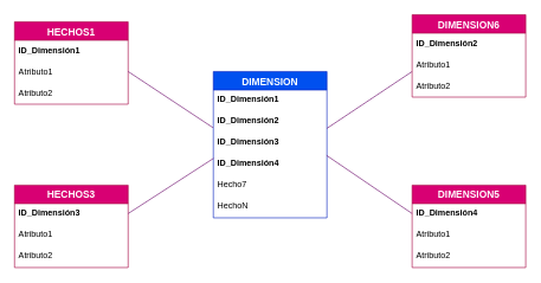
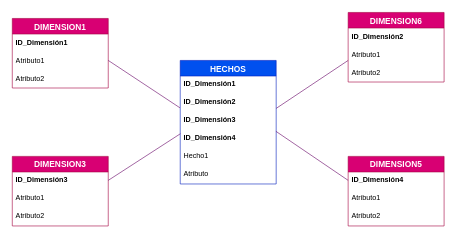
  <mxCell id="0" />
  <mxCell id="1" parent="0" />
- <mxCell id="2" value="DIMENSION" style="swimlane;fontStyle=1;childLayout=stackLayout;horizontal=1;startSize=26;horizontalStack=0;resizeParent=1;resizeParentMax=0;resizeLast=0;collapsible=1;marginBottom=0;align=center;fontSize=14;fillColor=#0050ef;strokeColor=#001DBC;fontColor=#ffffff;" parent="1" vertex="1"><mxGeometry x="300" y="100" width="160" height="206" as="geometry" /></mxCell>
+ <mxCell id="2" value="HECHOS" style="swimlane;fontStyle=1;childLayout=stackLayout;horizontal=1;startSize=26;horizontalStack=0;resizeParent=1;resizeParentMax=0;resizeLast=0;collapsible=1;marginBottom=0;align=center;fontSize=14;fillColor=#0050ef;strokeColor=#001DBC;fontColor=#ffffff;" parent="1" vertex="1"><mxGeometry x="300" y="100" width="160" height="206" as="geometry" /></mxCell>
  <mxCell id="3" value="ID_Dimensión1" style="text;strokeColor=none;fillColor=none;spacingLeft=4;spacingRight=4;overflow=hidden;rotatable=0;points=[[0,0.5],[1,0.5]];portConstraint=eastwest;fontSize=12;fontStyle=1" parent="2" vertex="1"><mxGeometry y="26" width="160" height="30" as="geometry" /></mxCell>
  <mxCell id="4" value="ID_Dimensión2" style="text;strokeColor=none;fillColor=none;spacingLeft=4;spacingRight=4;overflow=hidden;rotatable=0;points=[[0,0.5],[1,0.5]];portConstraint=eastwest;fontSize=12;fontStyle=1" parent="2" vertex="1"><mxGeometry y="56" width="160" height="30" as="geometry" /></mxCell>
  <mxCell id="5" value="ID_Dimensión3" style="text;strokeColor=none;fillColor=none;spacingLeft=4;spacingRight=4;overflow=hidden;rotatable=0;points=[[0,0.5],[1,0.5]];portConstraint=eastwest;fontSize=12;fontStyle=1" parent="2" vertex="1"><mxGeometry y="86" width="160" height="30" as="geometry" /></mxCell>
  <mxCell id="6" value="ID_Dimensión4" style="text;strokeColor=none;fillColor=none;spacingLeft=4;spacingRight=4;overflow=hidden;rotatable=0;points=[[0,0.5],[1,0.5]];portConstraint=eastwest;fontSize=12;fontStyle=1" parent="2" vertex="1"><mxGeometry y="116" width="160" height="30" as="geometry" /></mxCell>
- <mxCell id="7" value="Hecho7" style="text;strokeColor=none;fillColor=none;spacingLeft=4;spacingRight=4;overflow=hidden;rotatable=0;points=[[0,0.5],[1,0.5]];portConstraint=eastwest;fontSize=12;" parent="2" vertex="1"><mxGeometry y="146" width="160" height="30" as="geometry" /></mxCell>
- <mxCell id="8" value="HechoN" style="text;strokeColor=none;fillColor=none;spacingLeft=4;spacingRight=4;overflow=hidden;rotatable=0;points=[[0,0.5],[1,0.5]];portConstraint=eastwest;fontSize=12;" parent="2" vertex="1"><mxGeometry y="176" width="160" height="30" as="geometry" /></mxCell>
- <mxCell id="9" value="HECHOS1" style="swimlane;fontStyle=1;childLayout=stackLayout;horizontal=1;startSize=26;horizontalStack=0;resizeParent=1;resizeParentMax=0;resizeLast=0;collapsible=1;marginBottom=0;align=center;fontSize=14;fillColor=#d80073;strokeColor=#A50040;fontColor=#ffffff;" parent="1" vertex="1"><mxGeometry x="20" y="30" width="160" height="116" as="geometry" /></mxCell>
+ <mxCell id="7" value="Hecho1" style="text;strokeColor=none;fillColor=none;spacingLeft=4;spacingRight=4;overflow=hidden;rotatable=0;points=[[0,0.5],[1,0.5]];portConstraint=eastwest;fontSize=12;" parent="2" vertex="1"><mxGeometry y="146" width="160" height="30" as="geometry" /></mxCell>
+ <mxCell id="8" value="Atributo" style="text;strokeColor=none;fillColor=none;spacingLeft=4;spacingRight=4;overflow=hidden;rotatable=0;points=[[0,0.5],[1,0.5]];portConstraint=eastwest;fontSize=12;" parent="2" vertex="1"><mxGeometry y="176" width="160" height="30" as="geometry" /></mxCell>
+ <mxCell id="9" value="DIMENSION1" style="swimlane;fontStyle=1;childLayout=stackLayout;horizontal=1;startSize=26;horizontalStack=0;resizeParent=1;resizeParentMax=0;resizeLast=0;collapsible=1;marginBottom=0;align=center;fontSize=14;fillColor=#d80073;strokeColor=#A50040;fontColor=#ffffff;" parent="1" vertex="1"><mxGeometry x="20" y="30" width="160" height="116" as="geometry" /></mxCell>
  <mxCell id="10" value="ID_Dimensión1" style="text;strokeColor=none;fillColor=none;spacingLeft=4;spacingRight=4;overflow=hidden;rotatable=0;points=[[0,0.5],[1,0.5]];portConstraint=eastwest;fontSize=12;fontStyle=1;labelBorderColor=none;fontColor=default;" parent="9" vertex="1"><mxGeometry y="26" width="160" height="30" as="geometry" /></mxCell>
  <mxCell id="11" value="Atributo1" style="text;strokeColor=none;fillColor=none;spacingLeft=4;spacingRight=4;overflow=hidden;rotatable=0;points=[[0,0.5],[1,0.5]];portConstraint=eastwest;fontSize=12;html=1;" parent="9" vertex="1"><mxGeometry y="56" width="160" height="30" as="geometry" /></mxCell>
  <mxCell id="12" value="Atributo2" style="text;strokeColor=none;fillColor=none;spacingLeft=4;spacingRight=4;overflow=hidden;rotatable=0;points=[[0,0.5],[1,0.5]];portConstraint=eastwest;fontSize=12;" parent="9" vertex="1"><mxGeometry y="86" width="160" height="30" as="geometry" /></mxCell>
- <mxCell id="13" value="HECHOS3" style="swimlane;fontStyle=1;childLayout=stackLayout;horizontal=1;startSize=26;horizontalStack=0;resizeParent=1;resizeParentMax=0;resizeLast=0;collapsible=1;marginBottom=0;align=center;fontSize=14;fillColor=#d80073;strokeColor=#A50040;fontColor=#ffffff;" parent="1" vertex="1"><mxGeometry x="20" y="260" width="160" height="116" as="geometry" /></mxCell>
+ <mxCell id="13" value="DIMENSION3" style="swimlane;fontStyle=1;childLayout=stackLayout;horizontal=1;startSize=26;horizontalStack=0;resizeParent=1;resizeParentMax=0;resizeLast=0;collapsible=1;marginBottom=0;align=center;fontSize=14;fillColor=#d80073;strokeColor=#A50040;fontColor=#ffffff;" parent="1" vertex="1"><mxGeometry x="20" y="260" width="160" height="116" as="geometry" /></mxCell>
  <mxCell id="14" value="ID_Dimensión3" style="text;strokeColor=none;fillColor=none;spacingLeft=4;spacingRight=4;overflow=hidden;rotatable=0;points=[[0,0.5],[1,0.5]];portConstraint=eastwest;fontSize=12;fontStyle=1" parent="13" vertex="1"><mxGeometry y="26" width="160" height="30" as="geometry" /></mxCell>
  <mxCell id="15" value="Atributo1" style="text;strokeColor=none;fillColor=none;spacingLeft=4;spacingRight=4;overflow=hidden;rotatable=0;points=[[0,0.5],[1,0.5]];portConstraint=eastwest;fontSize=12;" parent="13" vertex="1"><mxGeometry y="56" width="160" height="30" as="geometry" /></mxCell>
  <mxCell id="16" value="Atributo2" style="text;strokeColor=none;fillColor=none;spacingLeft=4;spacingRight=4;overflow=hidden;rotatable=0;points=[[0,0.5],[1,0.5]];portConstraint=eastwest;fontSize=12;" parent="13" vertex="1"><mxGeometry y="86" width="160" height="30" as="geometry" /></mxCell>
  <mxCell id="17" value="" style="endArrow=none;html=1;fontColor=#0000CC;strokeColor=#660066;rounded=0;" parent="1" edge="1"><mxGeometry relative="1" as="geometry"><mxPoint x="460" y="180" as="sourcePoint" /><mxPoint x="580" y="100" as="targetPoint" /></mxGeometry></mxCell>
  <mxCell id="18" value="" style="endArrow=none;html=1;fontColor=#0000CC;entryX=0.002;entryY=0.207;entryDx=0;entryDy=0;entryPerimeter=0;strokeColor=#660066;rounded=0;" parent="1" target="6" edge="1"><mxGeometry relative="1" as="geometry"><mxPoint x="180" y="300" as="sourcePoint" /><mxPoint x="338.72" y="240" as="targetPoint" /></mxGeometry></mxCell>
  <mxCell id="19" value="" style="endArrow=none;html=1;fontColor=#0000CC;strokeColor=#660066;rounded=0;exitX=0.997;exitY=0.073;exitDx=0;exitDy=0;exitPerimeter=0;" parent="1" source="6" edge="1"><mxGeometry relative="1" as="geometry"><mxPoint x="470" y="190" as="sourcePoint" /><mxPoint x="580" y="300" as="targetPoint" /></mxGeometry></mxCell>
  <mxCell id="20" value="" style="endArrow=none;html=1;fontColor=#0000CC;entryX=-0.003;entryY=0.767;entryDx=0;entryDy=0;entryPerimeter=0;strokeColor=#660066;rounded=0;" parent="1" target="4" edge="1"><mxGeometry relative="1" as="geometry"><mxPoint x="180" y="100" as="sourcePoint" /><mxPoint x="310.32" y="232.21" as="targetPoint" /></mxGeometry></mxCell>
  <mxCell id="21" value="DIMENSION6" style="swimlane;fontStyle=1;childLayout=stackLayout;horizontal=1;startSize=26;horizontalStack=0;resizeParent=1;resizeParentMax=0;resizeLast=0;collapsible=1;marginBottom=0;align=center;fontSize=14;fillColor=#d80073;strokeColor=#A50040;fontColor=#ffffff;" parent="1" vertex="1"><mxGeometry x="580" y="20" width="160" height="116" as="geometry" /></mxCell>
  <mxCell id="22" value="ID_Dimensión2" style="text;strokeColor=none;fillColor=none;spacingLeft=4;spacingRight=4;overflow=hidden;rotatable=0;points=[[0,0.5],[1,0.5]];portConstraint=eastwest;fontSize=12;fontStyle=1;labelBorderColor=none;fontColor=default;" parent="21" vertex="1"><mxGeometry y="26" width="160" height="30" as="geometry" /></mxCell>
  <mxCell id="23" value="Atributo1" style="text;strokeColor=none;fillColor=none;spacingLeft=4;spacingRight=4;overflow=hidden;rotatable=0;points=[[0,0.5],[1,0.5]];portConstraint=eastwest;fontSize=12;html=1;" parent="21" vertex="1"><mxGeometry y="56" width="160" height="30" as="geometry" /></mxCell>
  <mxCell id="24" value="Atributo2" style="text;strokeColor=none;fillColor=none;spacingLeft=4;spacingRight=4;overflow=hidden;rotatable=0;points=[[0,0.5],[1,0.5]];portConstraint=eastwest;fontSize=12;" parent="21" vertex="1"><mxGeometry y="86" width="160" height="30" as="geometry" /></mxCell>
  <mxCell id="25" value="DIMENSION5" style="swimlane;fontStyle=1;childLayout=stackLayout;horizontal=1;startSize=26;horizontalStack=0;resizeParent=1;resizeParentMax=0;resizeLast=0;collapsible=1;marginBottom=0;align=center;fontSize=14;fillColor=#d80073;strokeColor=#A50040;fontColor=#ffffff;" parent="1" vertex="1"><mxGeometry x="580" y="260" width="160" height="116" as="geometry" /></mxCell>
  <mxCell id="26" value="ID_Dimensión4" style="text;strokeColor=none;fillColor=none;spacingLeft=4;spacingRight=4;overflow=hidden;rotatable=0;points=[[0,0.5],[1,0.5]];portConstraint=eastwest;fontSize=12;fontStyle=1;labelBorderColor=none;fontColor=default;" parent="25" vertex="1"><mxGeometry y="26" width="160" height="30" as="geometry" /></mxCell>
  <mxCell id="27" value="Atributo1" style="text;strokeColor=none;fillColor=none;spacingLeft=4;spacingRight=4;overflow=hidden;rotatable=0;points=[[0,0.5],[1,0.5]];portConstraint=eastwest;fontSize=12;html=1;" parent="25" vertex="1"><mxGeometry y="56" width="160" height="30" as="geometry" /></mxCell>
  <mxCell id="28" value="Atributo2" style="text;strokeColor=none;fillColor=none;spacingLeft=4;spacingRight=4;overflow=hidden;rotatable=0;points=[[0,0.5],[1,0.5]];portConstraint=eastwest;fontSize=12;" parent="25" vertex="1"><mxGeometry y="86" width="160" height="30" as="geometry" /></mxCell>
